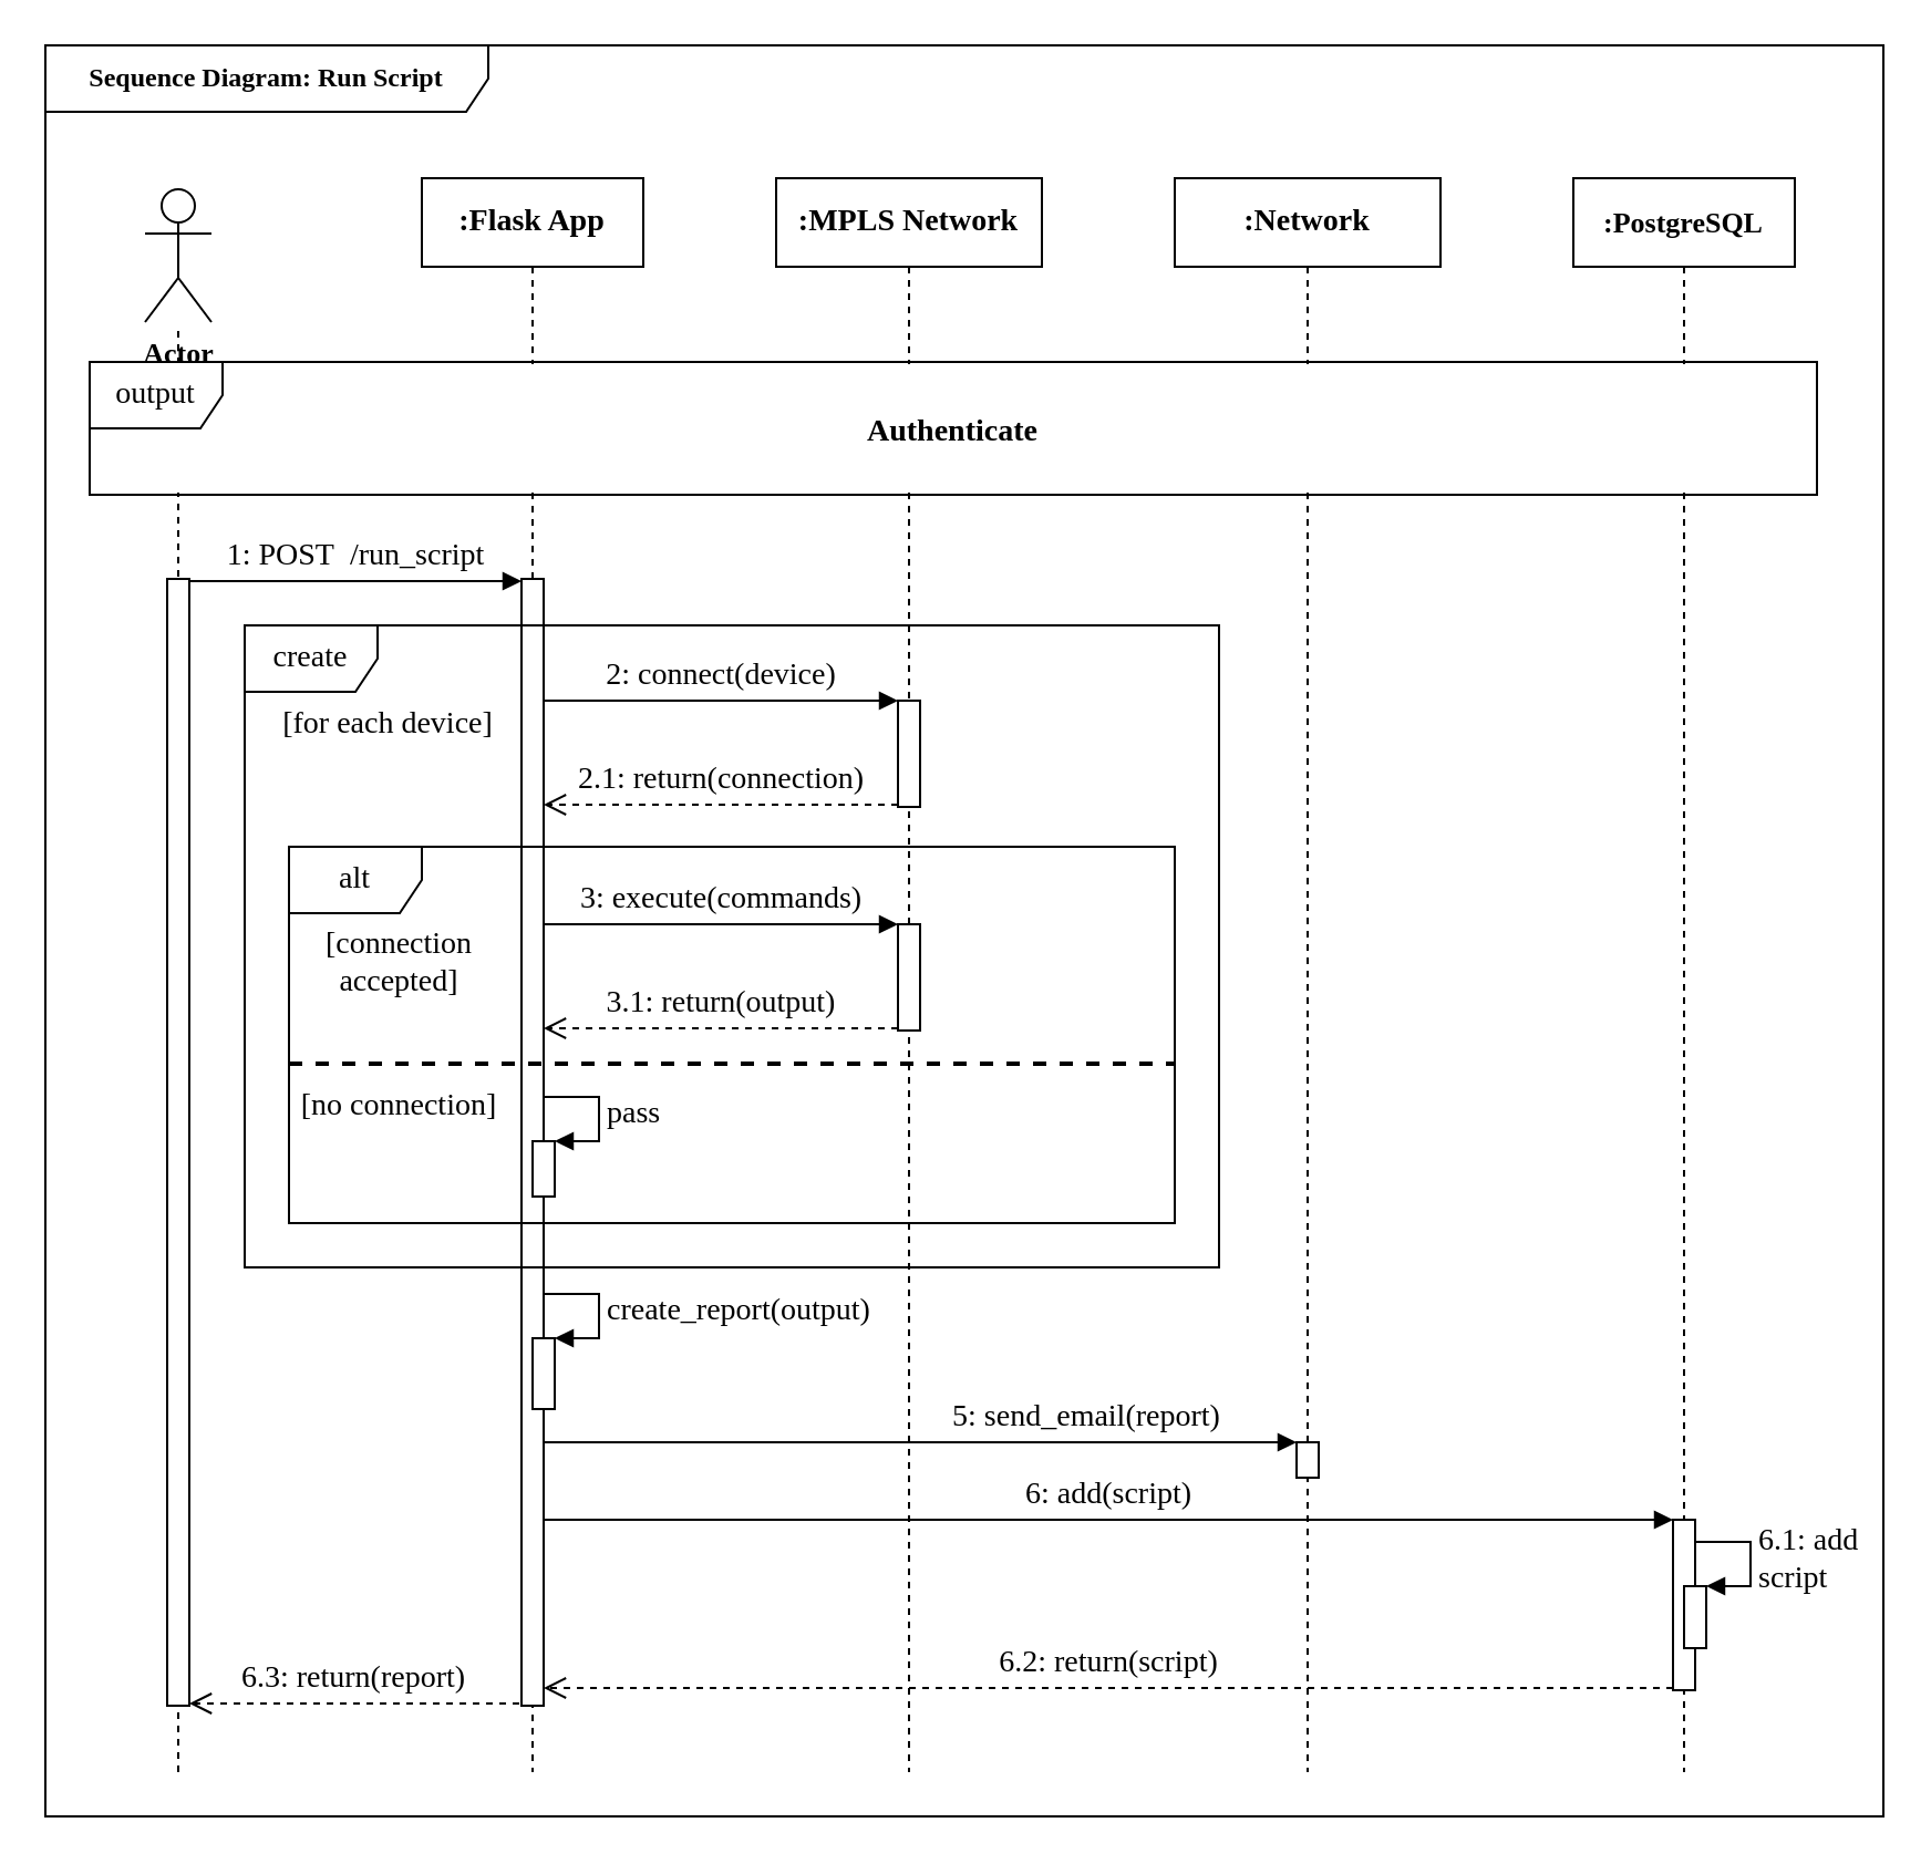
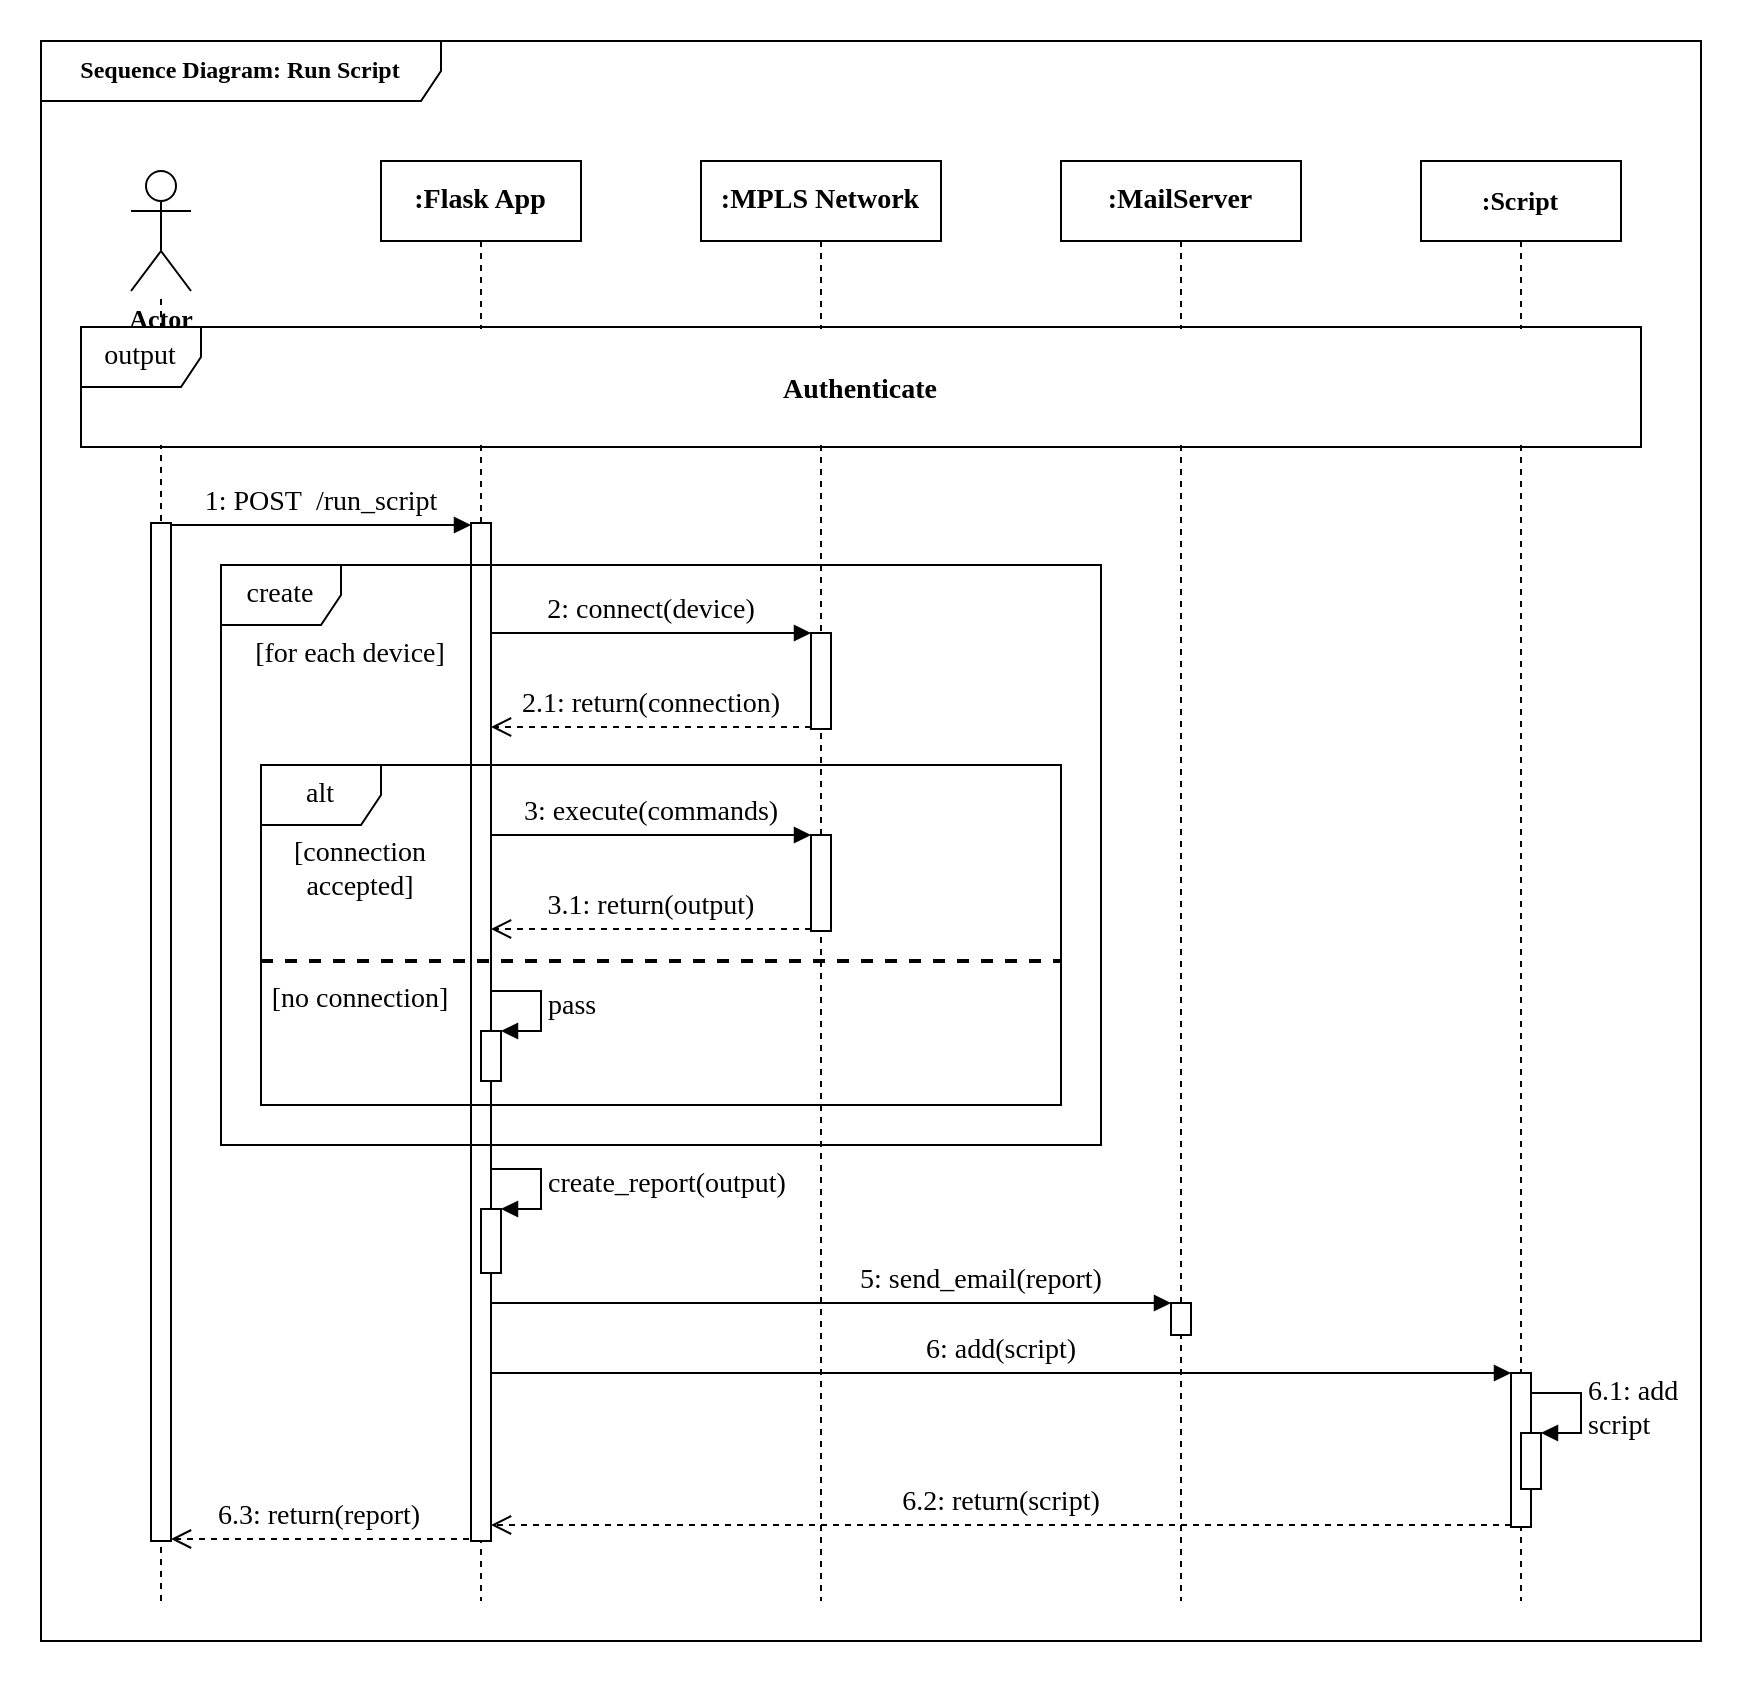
  <mxCell id="0" />
  <mxCell id="1" parent="0" />
  <mxCell id="2" value="&lt;font face=&quot;Old Standard TT&quot;&gt;&lt;b&gt;Sequence Diagram: Run Script&lt;/b&gt;&lt;/font&gt;" style="shape=umlFrame;whiteSpace=wrap;html=1;width=200;height=30;" parent="1" vertex="1"><mxGeometry x="20" y="20" width="830" height="800" as="geometry" /></mxCell>
  <mxCell id="3" value="" style="endArrow=none;dashed=1;html=1;" parent="1" edge="1"><mxGeometry width="50" height="50" relative="1" as="geometry"><mxPoint x="80" y="800" as="sourcePoint" /><mxPoint x="80" y="148" as="targetPoint" /></mxGeometry></mxCell>
- <mxCell id="4" value="&lt;font face=&quot;Old Standard TT&quot; size=&quot;1&quot;&gt;&lt;b style=&quot;font-size: 14px&quot;&gt;:Network&lt;/b&gt;&lt;/font&gt;" style="shape=umlLifeline;perimeter=lifelinePerimeter;whiteSpace=wrap;html=1;container=1;collapsible=0;recursiveResize=0;outlineConnect=0;" parent="1" vertex="1"><mxGeometry x="530" y="80" width="120" height="720" as="geometry" /></mxCell>
+ <mxCell id="4" value="&lt;font face=&quot;Old Standard TT&quot; size=&quot;1&quot;&gt;&lt;b style=&quot;font-size: 14px&quot;&gt;:MailServer&lt;/b&gt;&lt;/font&gt;" style="shape=umlLifeline;perimeter=lifelinePerimeter;whiteSpace=wrap;html=1;container=1;collapsible=0;recursiveResize=0;outlineConnect=0;" parent="1" vertex="1"><mxGeometry x="530" y="80" width="120" height="720" as="geometry" /></mxCell>
  <mxCell id="5" value="" style="html=1;points=[];perimeter=orthogonalPerimeter;strokeWidth=1;fontFamily=Old Standard TT;fontSize=14;" parent="4" vertex="1"><mxGeometry x="55" y="571" width="10" height="16" as="geometry" /></mxCell>
- <mxCell id="6" value="&lt;font face=&quot;Old Standard TT&quot; size=&quot;1&quot;&gt;&lt;b style=&quot;font-size: 13px&quot;&gt;:PostgreSQL&lt;/b&gt;&lt;/font&gt;" style="shape=umlLifeline;perimeter=lifelinePerimeter;whiteSpace=wrap;html=1;container=1;collapsible=0;recursiveResize=0;outlineConnect=0;" parent="1" vertex="1"><mxGeometry x="710" y="80" width="100" height="720" as="geometry" /></mxCell>
+ <mxCell id="6" value="&lt;font face=&quot;Old Standard TT&quot; size=&quot;1&quot;&gt;&lt;b style=&quot;font-size: 13px&quot;&gt;:Script&lt;/b&gt;&lt;/font&gt;" style="shape=umlLifeline;perimeter=lifelinePerimeter;whiteSpace=wrap;html=1;container=1;collapsible=0;recursiveResize=0;outlineConnect=0;" parent="1" vertex="1"><mxGeometry x="710" y="80" width="100" height="720" as="geometry" /></mxCell>
  <mxCell id="7" value="" style="html=1;points=[];perimeter=orthogonalPerimeter;strokeWidth=1;fontFamily=Old Standard TT;fontSize=14;" parent="6" vertex="1"><mxGeometry x="45" y="606" width="10" height="77" as="geometry" /></mxCell>
  <mxCell id="8" value="" style="html=1;points=[];perimeter=orthogonalPerimeter;strokeWidth=1;fontFamily=Old Standard TT;fontSize=14;" parent="6" vertex="1"><mxGeometry x="50" y="636" width="10" height="28" as="geometry" /></mxCell>
  <mxCell id="9" value="6.1: add&lt;br&gt;script" style="edgeStyle=orthogonalEdgeStyle;html=1;align=left;spacingLeft=2;endArrow=block;rounded=0;entryX=1;entryY=0;labelBackgroundColor=none;fontFamily=Old Standard TT;fontSize=14;" parent="6" target="8" edge="1"><mxGeometry relative="1" as="geometry"><mxPoint x="55" y="616" as="sourcePoint" /><Array as="points"><mxPoint x="80" y="616" /></Array></mxGeometry></mxCell>
  <mxCell id="10" value="&lt;font face=&quot;Old Standard TT&quot; style=&quot;font-size: 13px&quot;&gt;&lt;b&gt;Actor&lt;/b&gt;&lt;/font&gt;" style="shape=umlActor;verticalLabelPosition=bottom;verticalAlign=top;html=1;" parent="1" vertex="1"><mxGeometry x="65" y="85" width="30" height="60" as="geometry" /></mxCell>
  <mxCell id="11" value="&lt;font face=&quot;Old Standard TT&quot; size=&quot;1&quot;&gt;&lt;b style=&quot;font-size: 14px&quot;&gt;:Flask App&lt;/b&gt;&lt;/font&gt;" style="shape=umlLifeline;perimeter=lifelinePerimeter;whiteSpace=wrap;html=1;container=1;collapsible=0;recursiveResize=0;outlineConnect=0;" parent="1" vertex="1"><mxGeometry x="190" y="80" width="100" height="720" as="geometry" /></mxCell>
  <mxCell id="12" value="" style="html=1;points=[];perimeter=orthogonalPerimeter;" parent="11" vertex="1"><mxGeometry x="45" y="181" width="10" height="509" as="geometry" /></mxCell>
  <mxCell id="13" value="" style="html=1;points=[];perimeter=orthogonalPerimeter;" vertex="1" parent="11"><mxGeometry x="50" y="524" width="10" height="32" as="geometry" /></mxCell>
  <mxCell id="14" value="&lt;font style=&quot;font-size: 14px&quot; face=&quot;Old Standard TT&quot;&gt;create_report(output)&lt;/font&gt;" style="edgeStyle=orthogonalEdgeStyle;html=1;align=left;spacingLeft=2;endArrow=block;rounded=0;entryX=1;entryY=0;labelBackgroundColor=none;" edge="1" target="13" parent="11"><mxGeometry relative="1" as="geometry"><mxPoint x="55" y="504" as="sourcePoint" /><Array as="points"><mxPoint x="80" y="504" /></Array></mxGeometry></mxCell>
  <mxCell id="15" value="&lt;font face=&quot;Old Standard TT&quot; style=&quot;font-size: 14px&quot;&gt;1: POST&amp;nbsp; /run_script&lt;/font&gt;" style="html=1;verticalAlign=bottom;endArrow=block;labelBackgroundColor=none;" parent="1" edge="1"><mxGeometry width="80" relative="1" as="geometry"><mxPoint x="85" y="262" as="sourcePoint" /><mxPoint x="235" y="262" as="targetPoint" /></mxGeometry></mxCell>
  <mxCell id="16" value="" style="html=1;points=[];perimeter=orthogonalPerimeter;" parent="1" vertex="1"><mxGeometry x="75" y="261" width="10" height="509" as="geometry" /></mxCell>
  <mxCell id="17" value="&lt;font face=&quot;Old Standard TT&quot; size=&quot;1&quot;&gt;&lt;b style=&quot;font-size: 14px&quot;&gt;:MPLS Network&lt;/b&gt;&lt;/font&gt;" style="shape=umlLifeline;perimeter=lifelinePerimeter;whiteSpace=wrap;html=1;container=1;collapsible=0;recursiveResize=0;outlineConnect=0;" parent="1" vertex="1"><mxGeometry x="350" y="80" width="120" height="720" as="geometry" /></mxCell>
  <mxCell id="18" value="" style="html=1;points=[];perimeter=orthogonalPerimeter;fontFamily=Old Standard TT;fontSize=14;" parent="17" vertex="1"><mxGeometry x="55" y="236" width="10" height="48" as="geometry" /></mxCell>
  <mxCell id="19" value="" style="html=1;points=[];perimeter=orthogonalPerimeter;fontFamily=Old Standard TT;fontSize=14;" parent="17" vertex="1"><mxGeometry x="55" y="337" width="10" height="48" as="geometry" /></mxCell>
  <mxCell id="20" value="3.1: return(output)" style="html=1;verticalAlign=bottom;endArrow=open;dashed=1;endSize=8;exitX=0;exitY=0.95;fontFamily=Old Standard TT;fontSize=14;labelBackgroundColor=none;" parent="17" edge="1"><mxGeometry relative="1" as="geometry"><mxPoint x="-105" y="384" as="targetPoint" /><mxPoint x="55" y="384" as="sourcePoint" /></mxGeometry></mxCell>
  <mxCell id="21" value="[for each device]" style="text;align=center;fontStyle=0;verticalAlign=middle;spacingLeft=3;spacingRight=3;strokeColor=none;rotatable=0;points=[[0,0.5],[1,0.5]];portConstraint=eastwest;fontFamily=Old Standard TT;fontSize=14;" parent="1" vertex="1"><mxGeometry x="120" y="312" width="110" height="26" as="geometry" /></mxCell>
  <mxCell id="22" value="2: connect(device)" style="html=1;verticalAlign=bottom;endArrow=block;entryX=0;entryY=0;fontFamily=Old Standard TT;fontSize=14;labelBackgroundColor=none;" parent="1" target="18" edge="1"><mxGeometry relative="1" as="geometry"><mxPoint x="245" y="316" as="sourcePoint" /></mxGeometry></mxCell>
  <mxCell id="23" value="2.1: return(connection)" style="html=1;verticalAlign=bottom;endArrow=open;dashed=1;endSize=8;exitX=0;exitY=0.95;fontFamily=Old Standard TT;fontSize=14;labelBackgroundColor=none;" parent="1" edge="1"><mxGeometry relative="1" as="geometry"><mxPoint x="245" y="363" as="targetPoint" /><mxPoint x="405" y="363" as="sourcePoint" /></mxGeometry></mxCell>
  <mxCell id="24" value="3: execute(commands)" style="html=1;verticalAlign=bottom;endArrow=block;entryX=0;entryY=0;fontFamily=Old Standard TT;fontSize=14;labelBackgroundColor=none;" parent="1" edge="1"><mxGeometry relative="1" as="geometry"><mxPoint x="245" y="417" as="sourcePoint" /><mxPoint x="405" y="417" as="targetPoint" /></mxGeometry></mxCell>
  <mxCell id="25" value="" style="line;strokeWidth=2;fillColor=none;align=left;verticalAlign=middle;spacingTop=-1;spacingLeft=3;spacingRight=3;rotatable=0;labelPosition=right;points=[];portConstraint=eastwest;fontFamily=Old Standard TT;fontSize=14;dashed=1;" parent="1" vertex="1"><mxGeometry x="130" y="476" width="400" height="8" as="geometry" /></mxCell>
  <mxCell id="26" value="[connection &#10;accepted]" style="text;align=center;fontStyle=0;verticalAlign=middle;spacingLeft=3;spacingRight=3;strokeColor=none;rotatable=0;points=[[0,0.5],[1,0.5]];portConstraint=eastwest;fontFamily=Old Standard TT;fontSize=14;" parent="1" vertex="1"><mxGeometry x="140" y="420" width="80" height="26" as="geometry" /></mxCell>
  <mxCell id="27" value="[no connection]" style="text;align=center;fontStyle=0;verticalAlign=middle;spacingLeft=3;spacingRight=3;strokeColor=none;rotatable=0;points=[[0,0.5],[1,0.5]];portConstraint=eastwest;fontFamily=Old Standard TT;fontSize=14;" parent="1" vertex="1"><mxGeometry x="140" y="488" width="80" height="19" as="geometry" /></mxCell>
  <mxCell id="28" value="5: send_email(report)" style="html=1;verticalAlign=bottom;endArrow=block;labelBackgroundColor=none;fontFamily=Old Standard TT;fontSize=14;" parent="1" edge="1"><mxGeometry x="0.443" relative="1" as="geometry"><mxPoint x="245" y="651" as="sourcePoint" /><mxPoint x="585" y="651" as="targetPoint" /><mxPoint as="offset" /></mxGeometry></mxCell>
  <mxCell id="29" value="6: add(script)" style="html=1;verticalAlign=bottom;endArrow=block;entryX=0;entryY=0;labelBackgroundColor=none;fontFamily=Old Standard TT;fontSize=14;" parent="1" target="7" edge="1"><mxGeometry relative="1" as="geometry"><mxPoint x="245" y="686" as="sourcePoint" /></mxGeometry></mxCell>
  <mxCell id="30" value="6.2: return(script)" style="html=1;verticalAlign=bottom;endArrow=open;dashed=1;endSize=8;exitX=0;exitY=0.95;labelBackgroundColor=none;fontFamily=Old Standard TT;fontSize=14;" parent="1" edge="1"><mxGeometry relative="1" as="geometry"><mxPoint x="245" y="762" as="targetPoint" /><mxPoint x="755" y="762" as="sourcePoint" /></mxGeometry></mxCell>
  <mxCell id="31" value="6.3: return(report)" style="html=1;verticalAlign=bottom;endArrow=open;dashed=1;endSize=8;labelBackgroundColor=none;fontFamily=Old Standard TT;fontSize=14;" parent="1" edge="1"><mxGeometry relative="1" as="geometry"><mxPoint x="234" y="769" as="sourcePoint" /><mxPoint x="85" y="769" as="targetPoint" /></mxGeometry></mxCell>
  <mxCell id="32" value="Authenticate" style="text;align=center;fontStyle=1;verticalAlign=middle;spacingLeft=3;spacingRight=3;strokeColor=none;rotatable=0;points=[[0,0.5],[1,0.5]];portConstraint=eastwest;fontFamily=Old Standard TT;fontSize=14;fillColor=#ffffff;" parent="1" vertex="1"><mxGeometry x="41" y="164" width="778" height="58" as="geometry" /></mxCell>
  <mxCell id="33" value="" style="html=1;points=[];perimeter=orthogonalPerimeter;" vertex="1" parent="1"><mxGeometry x="240" y="515" width="10" height="25" as="geometry" /></mxCell>
  <mxCell id="34" value="&lt;font style=&quot;font-size: 14px&quot; face=&quot;Old Standard TT&quot;&gt;pass&lt;/font&gt;" style="edgeStyle=orthogonalEdgeStyle;html=1;align=left;spacingLeft=2;endArrow=block;rounded=0;entryX=1;entryY=0;labelBackgroundColor=none;" edge="1" target="33" parent="1"><mxGeometry relative="1" as="geometry"><mxPoint x="245" y="495" as="sourcePoint" /><Array as="points"><mxPoint x="270" y="495" /></Array></mxGeometry></mxCell>
  <mxCell id="35" value="output" style="shape=umlFrame;whiteSpace=wrap;html=1;strokeWidth=1;fontFamily=Old Standard TT;fontSize=14;labelBackgroundColor=none;" parent="1" vertex="1"><mxGeometry x="40" y="163" width="780" height="60" as="geometry" /></mxCell>
  <mxCell id="36" value="&lt;font style=&quot;font-size: 14px&quot;&gt;alt&lt;/font&gt;" style="shape=umlFrame;whiteSpace=wrap;html=1;fontFamily=Old Standard TT;fontSize=14;" parent="1" vertex="1"><mxGeometry x="130" y="382" width="400" height="170" as="geometry" /></mxCell>
  <mxCell id="37" value="&lt;font style=&quot;font-size: 14px&quot; face=&quot;Old Standard TT&quot;&gt;create&lt;/font&gt;" style="shape=umlFrame;whiteSpace=wrap;html=1;" parent="1" vertex="1"><mxGeometry x="110" y="282" width="440" height="290" as="geometry" /></mxCell>
